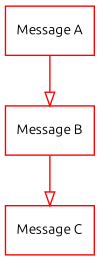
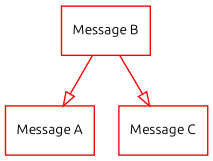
  digraph {
    fontname=Ubuntu
    node [color=red fontname=Ubuntu fontsize=10 shape=record]
    edge [arrowhead=empty color=red fontname=Ubuntu]
    n1 [label="Message A"]
    n2 [label="Message B"]
    n3 [label="Message C"]
-   n1 -> n2
+   n2 -> n1
    n2 -> n3
  }
